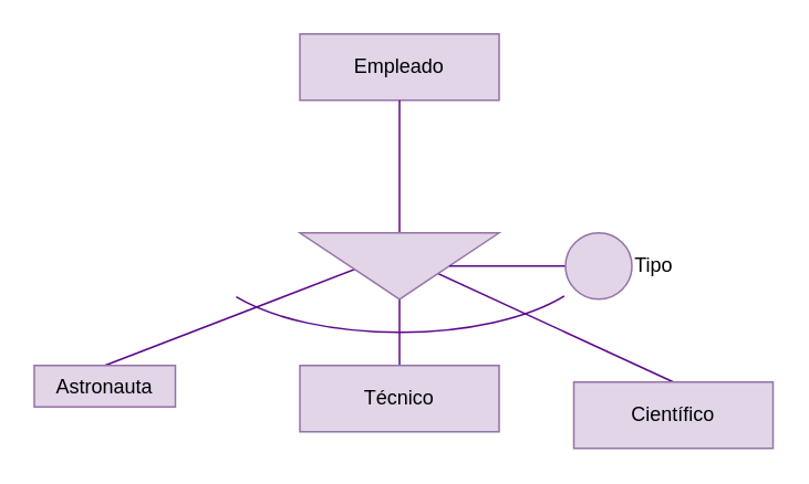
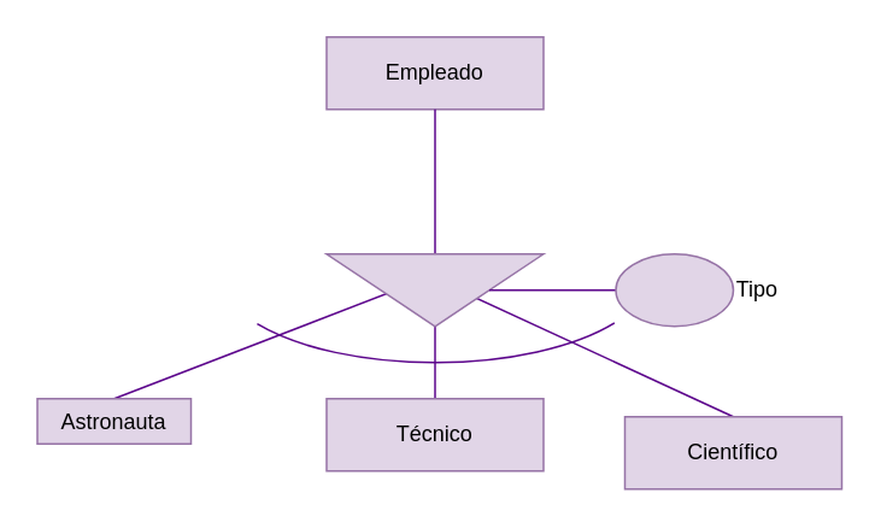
  <mxCell id="0" />
  <mxCell id="1" parent="0" />
  <mxCell id="2" value="Empleado" style="rounded=0;whiteSpace=wrap;html=1;fillColor=#e1d5e7;strokeColor=#9673a6;" parent="1" vertex="1"><mxGeometry y="20" width="120" height="40" as="geometry" x="180" /></mxCell>
  <mxCell id="3" style="edgeStyle=none;html=1;entryX=0.5;entryY=0;entryDx=0;entryDy=0;strokeColor=#5C068C;endArrow=none;endFill=0;exitX=0;exitY=0.5;exitDx=0;exitDy=0;" parent="1" source="10" target="6" edge="1"><mxGeometry relative="1" as="geometry"><mxPoint x="220" y="170" as="sourcePoint" /></mxGeometry></mxCell>
  <mxCell id="4" style="edgeStyle=none;html=1;exitX=0;exitY=0.75;exitDx=0;exitDy=0;entryX=0.5;entryY=0;entryDx=0;entryDy=0;strokeColor=#5C068C;endArrow=none;endFill=0;startArrow=none;" parent="1" source="10" target="7" edge="1"><mxGeometry relative="1" as="geometry"><mxPoint x="320" y="220" as="sourcePoint" /></mxGeometry></mxCell>
  <mxCell id="5" style="edgeStyle=none;html=1;exitX=0;exitY=0.25;exitDx=0;exitDy=0;entryX=0.5;entryY=0;entryDx=0;entryDy=0;strokeColor=#5C068C;endArrow=none;endFill=0;" parent="1" source="10" target="8" edge="1"><mxGeometry relative="1" as="geometry"><mxPoint x="0" y="220" as="sourcePoint" /></mxGeometry></mxCell>
  <mxCell id="6" value="Técnico" style="rounded=0;whiteSpace=wrap;html=1;fillColor=#e1d5e7;strokeColor=#9673a6;" parent="1" vertex="1"><mxGeometry y="220" width="120" height="40" as="geometry" x="180" /></mxCell>
  <mxCell id="7" value="Científico" style="rounded=0;whiteSpace=wrap;html=1;fillColor=#e1d5e7;strokeColor=#9673a6;" parent="1" vertex="1"><mxGeometry x="345" y="230" width="120" height="40" as="geometry" /></mxCell>
  <mxCell id="8" value="Astronauta" style="rounded=0;whiteSpace=wrap;html=1;fillColor=#e1d5e7;strokeColor=#9673a6;" parent="1" vertex="1"><mxGeometry x="20" y="220" width="85" height="25" as="geometry" /></mxCell>
  <mxCell id="9" style="edgeStyle=none;html=1;exitX=0.5;exitY=1;exitDx=0;exitDy=0;entryX=0;entryY=0.5;entryDx=0;entryDy=0;endArrow=none;endFill=0;strokeColor=#5C068C;" parent="1" source="2" target="10" edge="1"><mxGeometry relative="1" as="geometry"><mxPoint x="240" y="100" as="sourcePoint" /></mxGeometry></mxCell>
  <mxCell id="10" value="" style="triangle;whiteSpace=wrap;html=1;rotation=90;fillColor=#e1d5e7;strokeColor=#9673a6;" parent="1" vertex="1"><mxGeometry x="220" y="100" width="40" height="120" as="geometry" /></mxCell>
  <mxCell id="11" style="edgeStyle=none;html=1;exitX=0;exitY=0.5;exitDx=0;exitDy=0;strokeColor=#5C068C;endArrow=none;endFill=0;" parent="1" source="12" target="10" edge="1"><mxGeometry relative="1" as="geometry" /></mxCell>
- <mxCell id="12" value="Tipo" style="ellipse;whiteSpace=wrap;html=1;aspect=fixed;fillColor=#e1d5e7;strokeColor=#9673a6;verticalAlign=middle;labelPosition=right;verticalLabelPosition=middle;align=left;" parent="1" vertex="1"><mxGeometry x="340" y="140" width="40" height="40" as="geometry" /></mxCell>
+ <mxCell id="12" value="Tipo" style="ellipse;whiteSpace=wrap;html=1;aspect=fixed;fillColor=#e1d5e7;strokeColor=#9673a6;verticalAlign=middle;labelPosition=right;verticalLabelPosition=middle;align=left;" parent="1" vertex="1"><mxGeometry x="340" y="140" width="65" height="40" as="geometry" /></mxCell>
  <mxCell id="13" value="" style="verticalLabelPosition=bottom;verticalAlign=top;html=1;shape=mxgraph.basic.arc;startAngle=0.595;endAngle=0.903;fontColor=#5C068C;rotation=-90;strokeColor=#5C068C;" vertex="1" parent="1"><mxGeometry x="190" y="30" width="100" height="240" as="geometry" /></mxCell>
